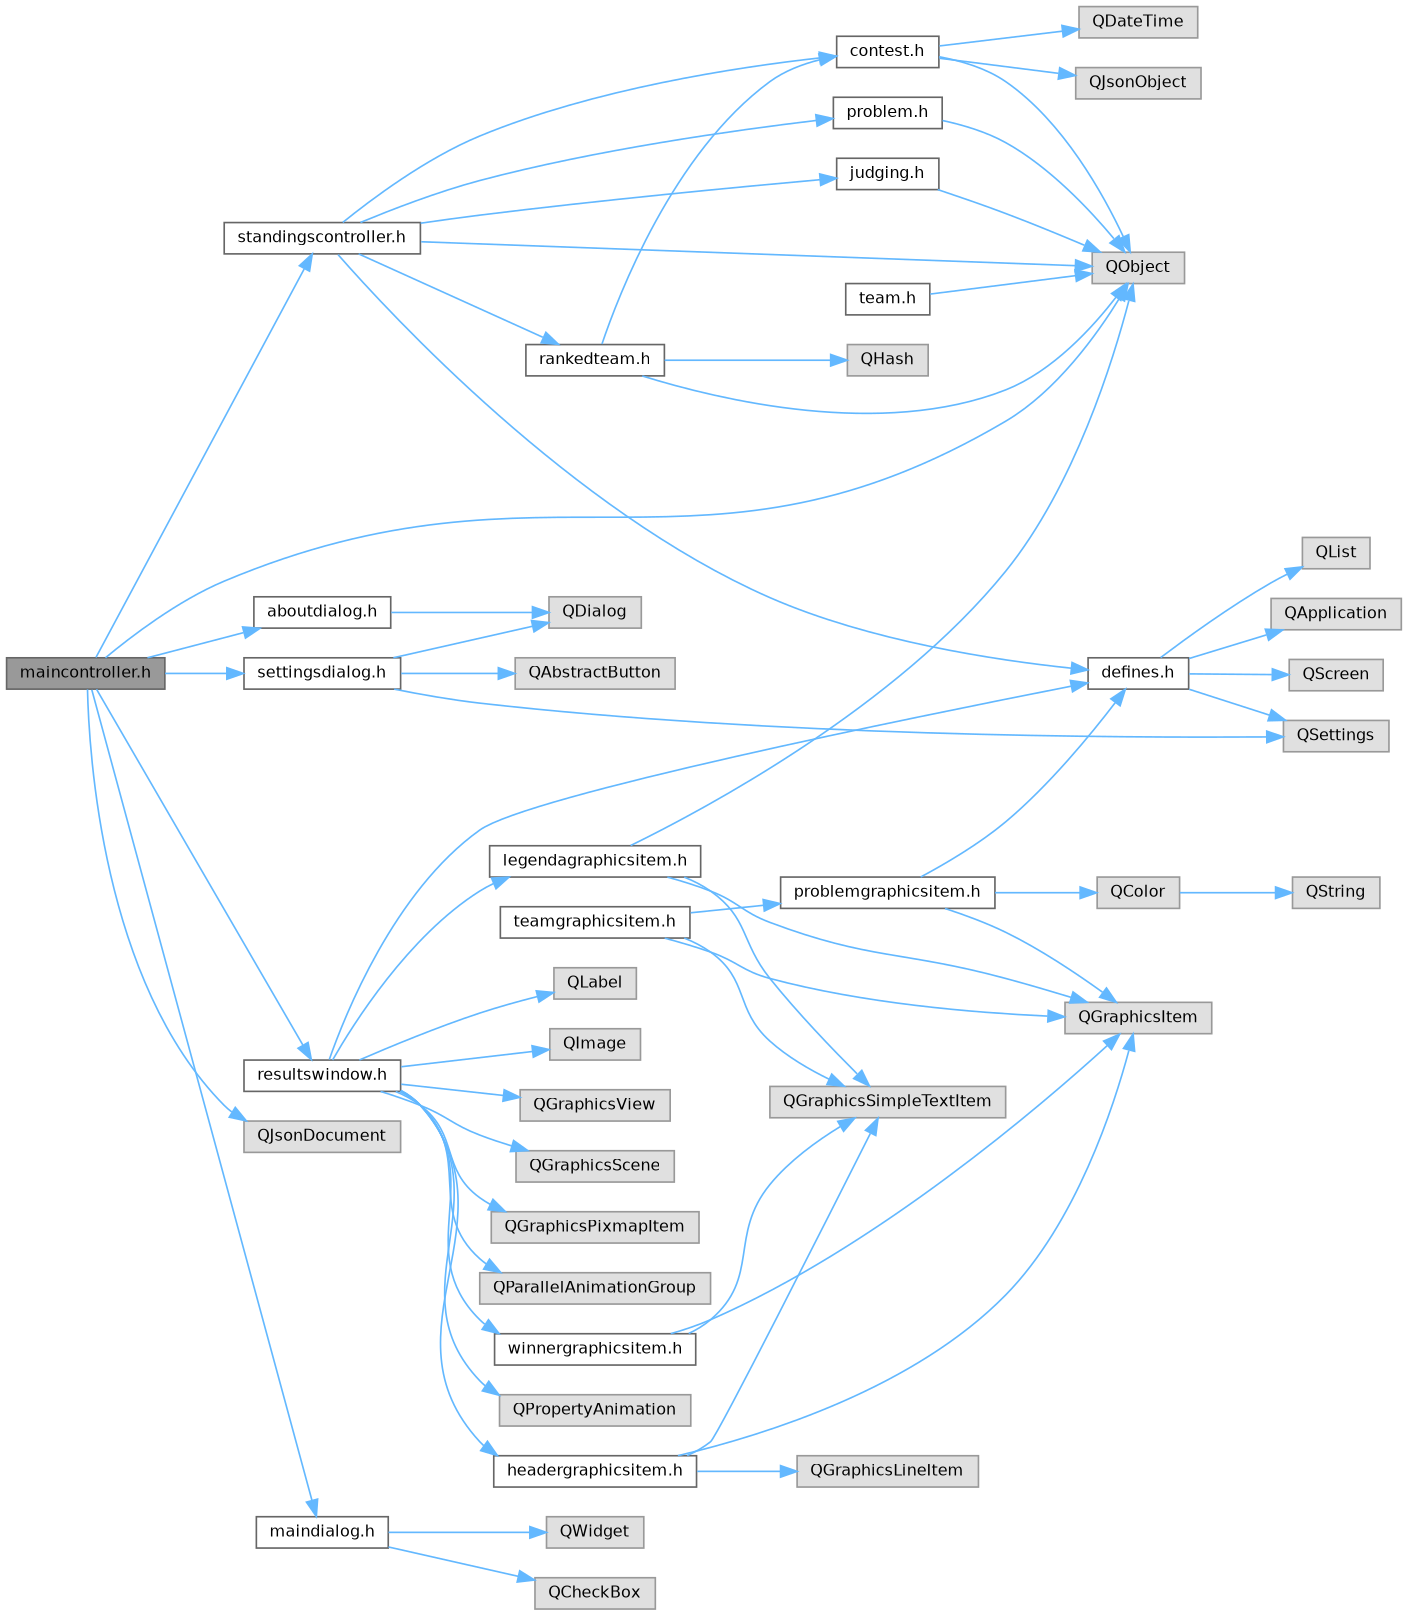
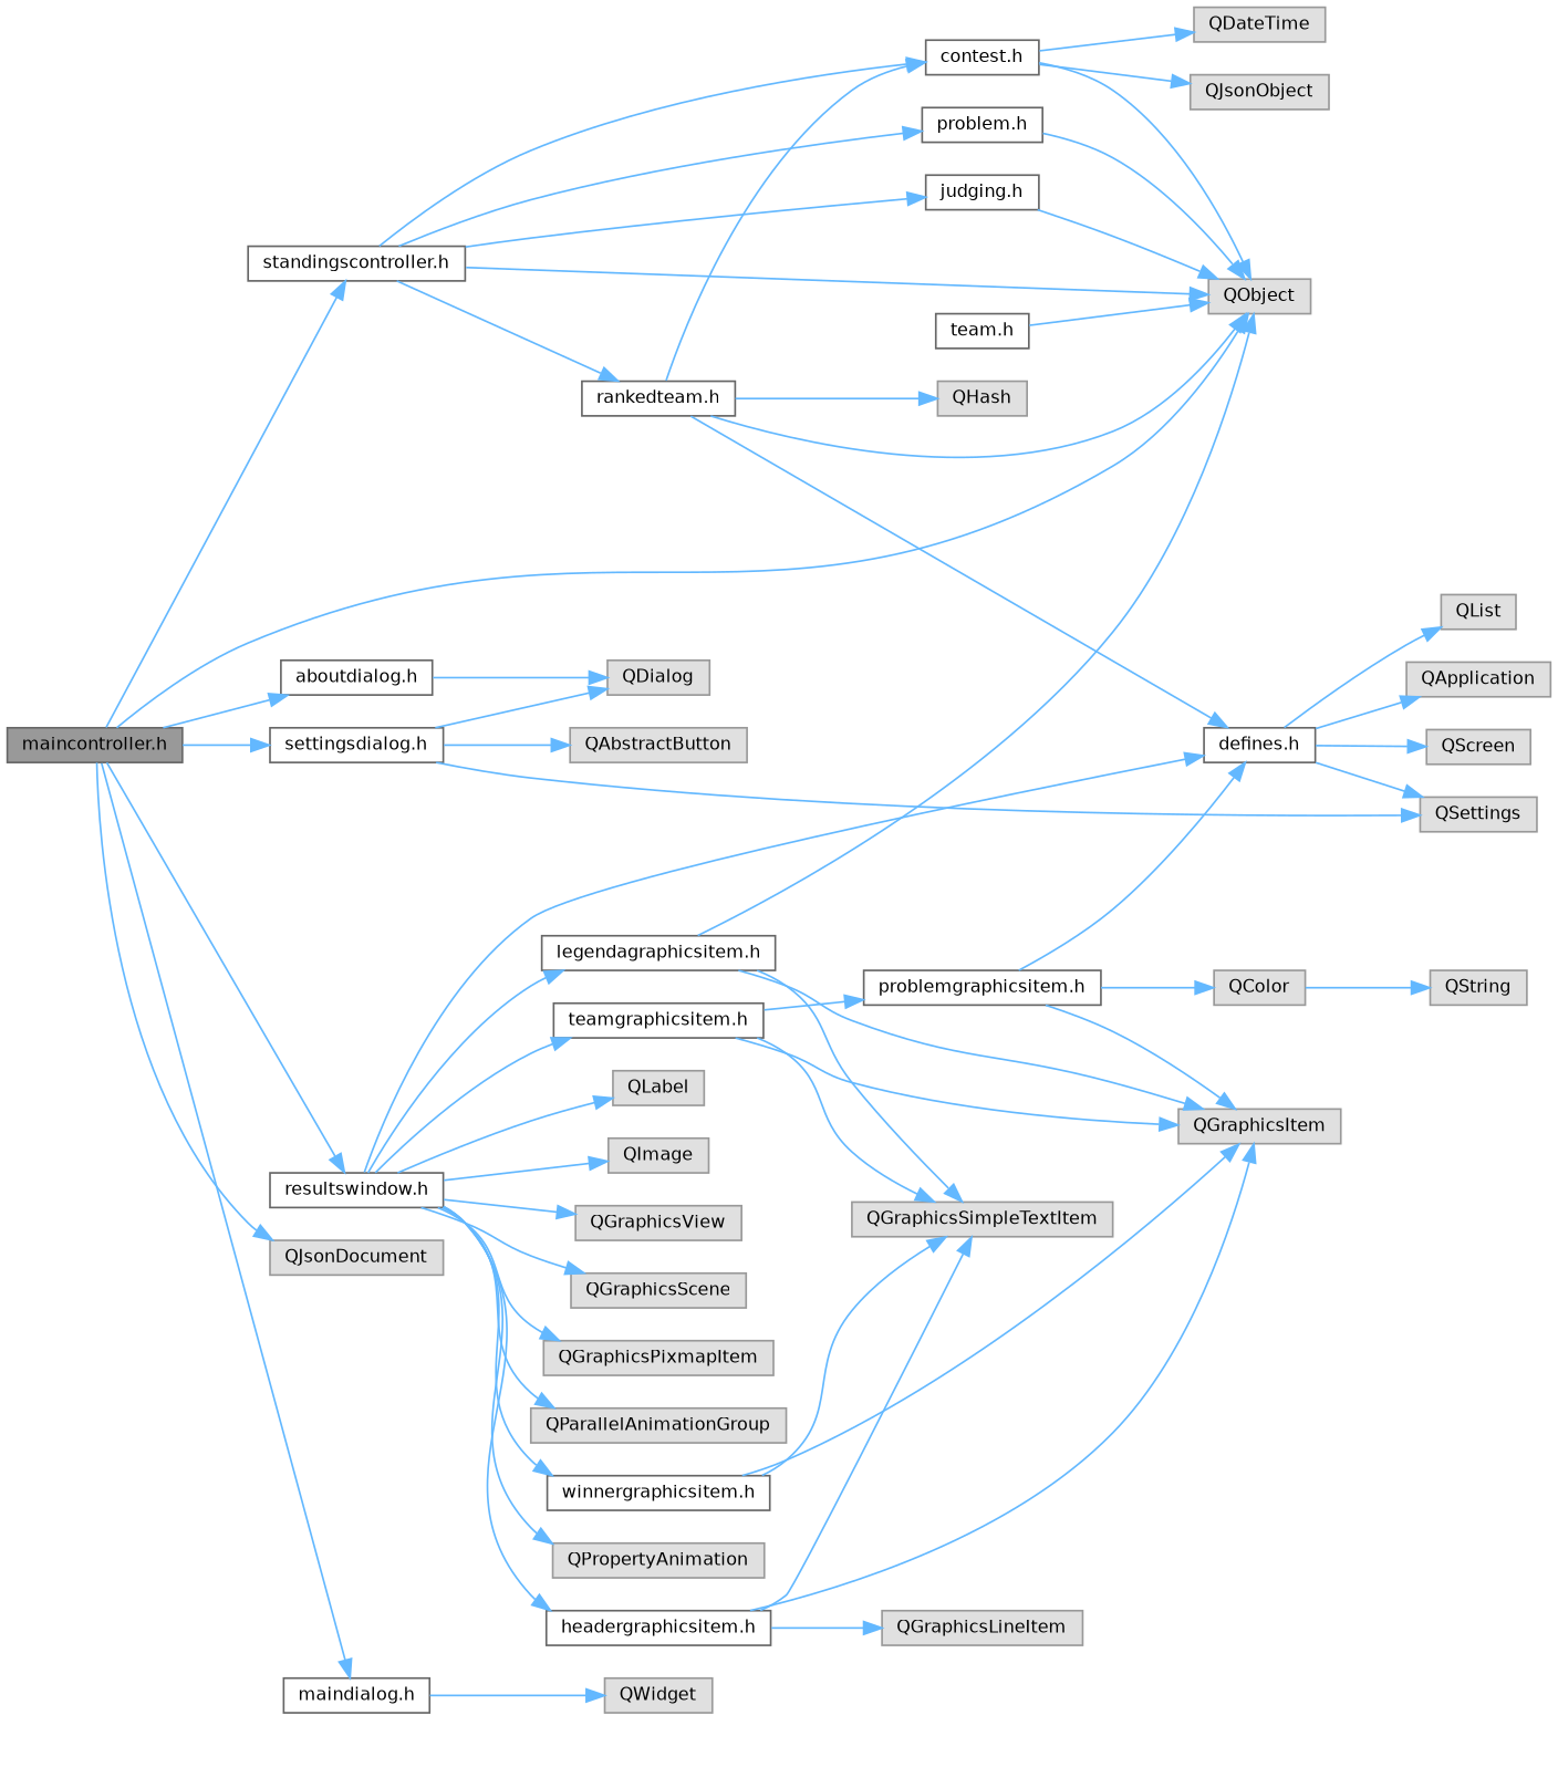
  digraph {
    rankdir=LR
    node [color=grey60 fillcolor="#E0E0E0" fontname=Helvetica fontsize=10 shape=box style=filled]
    edge [color=steelblue1 fontname=Helvetica fontsize=10 labelfontname=Helvetica labelfontsize=10 style=solid]
    n1 [color=gray40 fillcolor=grey60 fontcolor=black height=0.2 label="maincontroller.h" width=0.4]
    n2 [height=0.2 label=QObject width=0.4]
    n3 [height=0.2 label=QJsonDocument width=0.4]
    n4 [color=grey40 fillcolor=white height=0.2 label="maindialog.h" width=0.4]
    n5 [color=grey40 fillcolor=white height=0.2 label="aboutdialog.h" width=0.4]
    n6 [color=grey40 fillcolor=white height=0.2 label="resultswindow.h" width=0.4]
    n7 [color=grey40 fillcolor=white height=0.2 label="settingsdialog.h" width=0.4]
    n8 [color=grey40 fillcolor=white height=0.2 label="standingscontroller.h" width=0.4]
    n9 [height=0.2 label=QWidget width=0.4]
-   n10 [height=0.2 label=QCheckBox width=0.4]
    n11 [height=0.2 label=QDialog width=0.4]
    n12 [height=0.2 label=QLabel width=0.4]
    n13 [height=0.2 label=QImage width=0.4]
    n14 [height=0.2 label=QGraphicsView width=0.4]
    n15 [height=0.2 label=QGraphicsScene width=0.4]
    n16 [height=0.2 label=QGraphicsPixmapItem width=0.4]
    n17 [height=0.2 label=QParallelAnimationGroup width=0.4]
    n18 [height=0.2 label=QPropertyAnimation width=0.4]
    n19 [color=grey40 fillcolor=white height=0.2 label="headergraphicsitem.h" width=0.4]
    n20 [color=grey40 fillcolor=white height=0.2 label="teamgraphicsitem.h" width=0.4]
    n21 [color=grey40 fillcolor=white height=0.2 label="defines.h" width=0.4]
    n22 [color=grey40 fillcolor=white height=0.2 label="legendagraphicsitem.h" width=0.4]
    n23 [color=grey40 fillcolor=white height=0.2 label="winnergraphicsitem.h" width=0.4]
    n24 [height=0.2 label=QSettings width=0.4]
    n25 [height=0.2 label=QAbstractButton width=0.4]
    n26 [color=grey40 fillcolor=white height=0.2 label="rankedteam.h" width=0.4]
    n27 [color=grey40 fillcolor=white height=0.2 label="contest.h" width=0.4]
    n28 [color=grey40 fillcolor=white height=0.2 label="problem.h" width=0.4]
    n29 [color=grey40 fillcolor=white height=0.2 label="judging.h" width=0.4]
    n30 [height=0.2 label=QGraphicsItem width=0.4]
    n31 [height=0.2 label=QGraphicsSimpleTextItem width=0.4]
    n32 [height=0.2 label=QGraphicsLineItem width=0.4]
    n33 [color=grey40 fillcolor=white height=0.2 label="problemgraphicsitem.h" width=0.4]
    n34 [height=0.2 label=QList width=0.4]
    n35 [height=0.2 label=QApplication width=0.4]
    n36 [height=0.2 label=QScreen width=0.4]
    n37 [height=0.2 label=QColor width=0.4]
    n38 [height=0.2 label=QString width=0.4]
    n39 [height=0.2 label=QHash width=0.4]
    n40 [height=0.2 label=QJsonObject width=0.4]
    n41 [height=0.2 label=QDateTime width=0.4]
    n42 [color=grey40 fillcolor=white height=0.2 label="team.h" width=0.4]
    n1 -> n2
    n1 -> n3
    n1 -> n4
    n1 -> n5
    n1 -> n6
    n1 -> n7
    n1 -> n8
    n4 -> n9
-   n4 -> n10
    n5 -> n11
    n6 -> n12
    n6 -> n13
    n6 -> n14
    n6 -> n15
    n6 -> n16
    n6 -> n17
    n6 -> n18
    n6 -> n19
+   n6 -> n20
    n6 -> n21
    n6 -> n22
    n6 -> n23
    n7 -> n11
    n7 -> n24
    n7 -> n25
    n8 -> n2
    n8 -> n26
    n8 -> n27
    n8 -> n28
    n8 -> n29
    n19 -> n30
    n19 -> n31
    n19 -> n32
    n20 -> n30
    n20 -> n31
    n20 -> n33
    n21 -> n24
    n21 -> n34
    n21 -> n35
    n21 -> n36
    n22 -> n2
    n22 -> n30
    n22 -> n31
    n23 -> n30
    n23 -> n31
    n26 -> n2
-   n8 -> n21
+   n26 -> n21
    n26 -> n27
    n26 -> n39
    n27 -> n2
    n27 -> n40
    n27 -> n41
    n28 -> n2
    n29 -> n2
    n33 -> n21
    n33 -> n30
    n33 -> n37
    n37 -> n38
    n42 -> n2
  }
